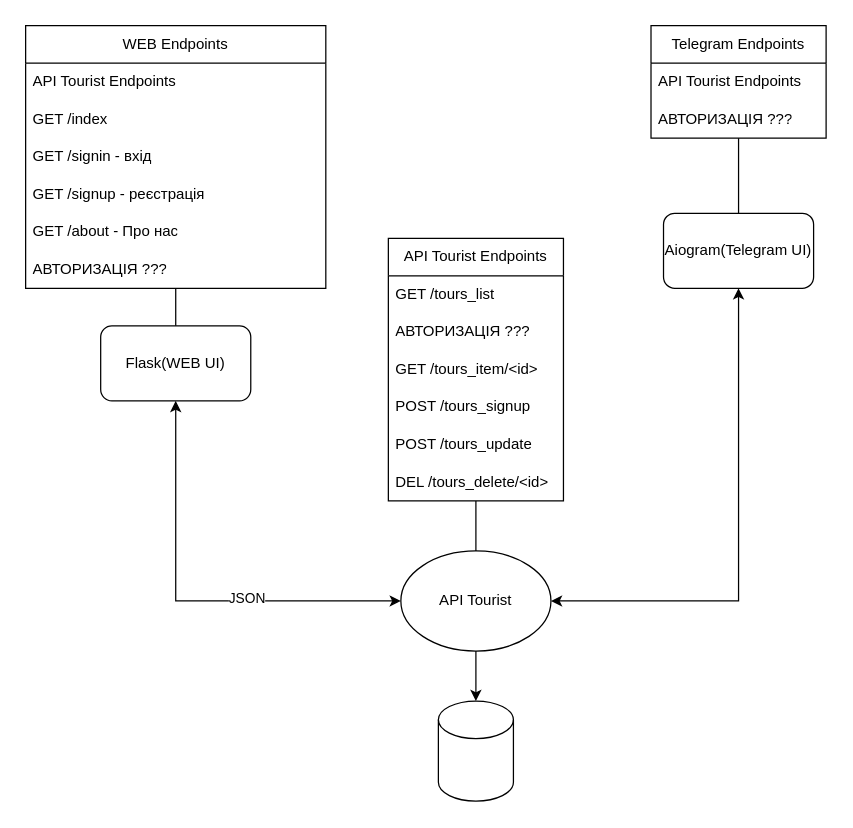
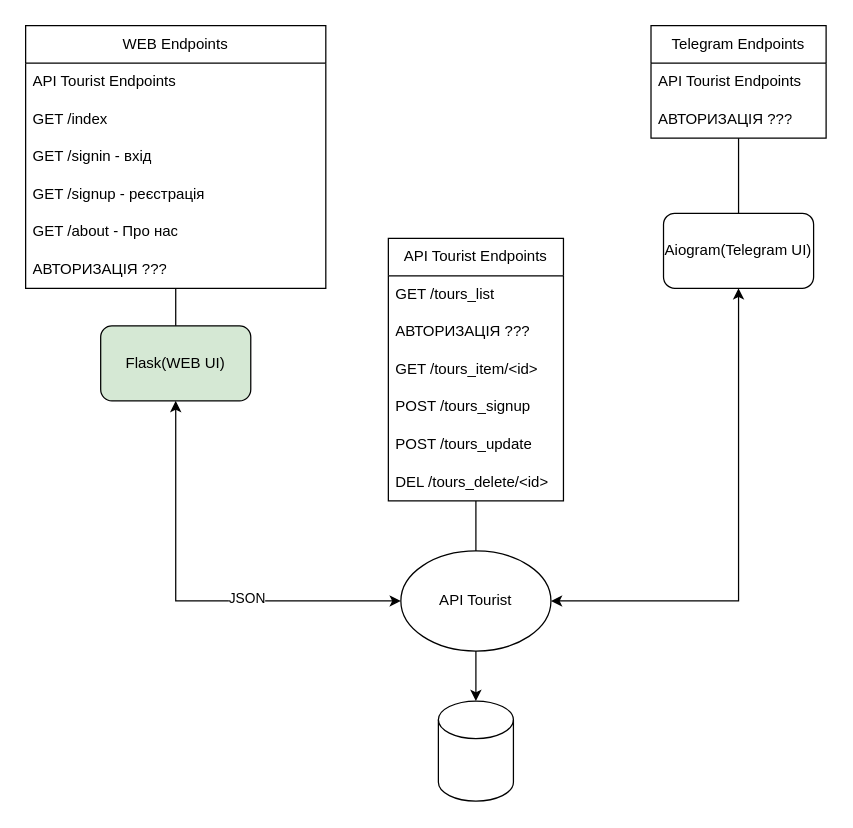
  <mxCell id="0" />
  <mxCell id="1" parent="0" />
  <mxCell id="2" value="" style="shape=cylinder3;whiteSpace=wrap;html=1;boundedLbl=1;backgroundOutline=1;size=15;" vertex="1" parent="1"><mxGeometry x="350" y="560" width="60" height="80" as="geometry" /></mxCell>
  <mxCell id="3" style="edgeStyle=orthogonalEdgeStyle;rounded=0;orthogonalLoop=1;jettySize=auto;html=1;" edge="1" parent="1" source="4" target="2"><mxGeometry relative="1" as="geometry"><Array as="points"><mxPoint x="390" y="610" /></Array></mxGeometry></mxCell>
  <mxCell id="4" value="API Tourist" style="ellipse;whiteSpace=wrap;html=1;" vertex="1" parent="1"><mxGeometry x="320" y="440" width="120" height="80" as="geometry" /></mxCell>
  <mxCell id="5" style="edgeStyle=orthogonalEdgeStyle;rounded=0;orthogonalLoop=1;jettySize=auto;html=1;startArrow=classic;startFill=1;" edge="1" parent="1" source="7" target="4"><mxGeometry relative="1" as="geometry"><Array as="points"><mxPoint x="140" y="480" /></Array></mxGeometry></mxCell>
  <mxCell id="6" value="JSON" style="edgeLabel;html=1;align=center;verticalAlign=middle;resizable=0;points=[];" vertex="1" connectable="0" parent="5"><mxGeometry x="0.271" y="3" relative="1" as="geometry"><mxPoint as="offset" /></mxGeometry></mxCell>
- <mxCell id="7" value="Flask(WEB UI)" style="rounded=1;whiteSpace=wrap;html=1;" vertex="1" parent="1"><mxGeometry x="80" y="260" width="120" height="60" as="geometry" /></mxCell>
+ <mxCell id="7" value="Flask(WEB UI)" style="rounded=1;whiteSpace=wrap;html=1;fillColor=#d5e8d4;" vertex="1" parent="1"><mxGeometry x="80" y="260" width="120" height="60" as="geometry" /></mxCell>
  <mxCell id="8" style="edgeStyle=orthogonalEdgeStyle;rounded=0;orthogonalLoop=1;jettySize=auto;html=1;startArrow=classic;startFill=1;" edge="1" parent="1" source="9" target="4"><mxGeometry relative="1" as="geometry"><Array as="points"><mxPoint x="590" y="480" /></Array></mxGeometry></mxCell>
  <mxCell id="9" value="Aiogram(Telegram UI)" style="rounded=1;whiteSpace=wrap;html=1;" vertex="1" parent="1"><mxGeometry x="530" y="170" width="120" height="60" as="geometry" /></mxCell>
  <mxCell id="10" style="edgeStyle=orthogonalEdgeStyle;rounded=0;orthogonalLoop=1;jettySize=auto;html=1;endArrow=none;endFill=0;" edge="1" parent="1" source="11" target="4"><mxGeometry relative="1" as="geometry"><Array as="points"><mxPoint x="380" y="360" /><mxPoint x="380" y="360" /></Array></mxGeometry></mxCell>
  <mxCell id="11" value="API Tourist Endpoints" style="swimlane;fontStyle=0;childLayout=stackLayout;horizontal=1;startSize=30;horizontalStack=0;resizeParent=1;resizeParentMax=0;resizeLast=0;collapsible=1;marginBottom=0;whiteSpace=wrap;html=1;" vertex="1" parent="1"><mxGeometry x="310" y="190" width="140" height="210" as="geometry" /></mxCell>
  <mxCell id="12" value="GET /tours_list&amp;nbsp;&amp;nbsp;" style="text;strokeColor=none;fillColor=none;align=left;verticalAlign=middle;spacingLeft=4;spacingRight=4;overflow=hidden;points=[[0,0.5],[1,0.5]];portConstraint=eastwest;rotatable=0;whiteSpace=wrap;html=1;" vertex="1" parent="11"><mxGeometry y="30" width="140" height="30" as="geometry" /></mxCell>
  <mxCell id="13" value="АВТОРИЗАЦІЯ ???" style="text;strokeColor=none;fillColor=none;align=left;verticalAlign=middle;spacingLeft=4;spacingRight=4;overflow=hidden;points=[[0,0.5],[1,0.5]];portConstraint=eastwest;rotatable=0;whiteSpace=wrap;html=1;" vertex="1" parent="11"><mxGeometry y="60" width="140" height="30" as="geometry" /></mxCell>
  <mxCell id="14" value="GET /tours_item/&amp;lt;id&amp;gt;&amp;nbsp;&amp;nbsp;" style="text;strokeColor=none;fillColor=none;align=left;verticalAlign=middle;spacingLeft=4;spacingRight=4;overflow=hidden;points=[[0,0.5],[1,0.5]];portConstraint=eastwest;rotatable=0;whiteSpace=wrap;html=1;" vertex="1" parent="11"><mxGeometry y="90" width="140" height="30" as="geometry" /></mxCell>
  <mxCell id="15" value="POST /tours_signup" style="text;strokeColor=none;fillColor=none;align=left;verticalAlign=middle;spacingLeft=4;spacingRight=4;overflow=hidden;points=[[0,0.5],[1,0.5]];portConstraint=eastwest;rotatable=0;whiteSpace=wrap;html=1;" vertex="1" parent="11"><mxGeometry y="120" width="140" height="30" as="geometry" /></mxCell>
  <mxCell id="16" value="POST /tours_update" style="text;strokeColor=none;fillColor=none;align=left;verticalAlign=middle;spacingLeft=4;spacingRight=4;overflow=hidden;points=[[0,0.5],[1,0.5]];portConstraint=eastwest;rotatable=0;whiteSpace=wrap;html=1;" vertex="1" parent="11"><mxGeometry y="150" width="140" height="30" as="geometry" /></mxCell>
  <mxCell id="17" value="DEL /tours_delete/&amp;lt;id&amp;gt;" style="text;strokeColor=none;fillColor=none;align=left;verticalAlign=middle;spacingLeft=4;spacingRight=4;overflow=hidden;points=[[0,0.5],[1,0.5]];portConstraint=eastwest;rotatable=0;whiteSpace=wrap;html=1;" vertex="1" parent="11"><mxGeometry y="180" width="140" height="30" as="geometry" /></mxCell>
  <mxCell id="18" style="edgeStyle=orthogonalEdgeStyle;rounded=0;orthogonalLoop=1;jettySize=auto;html=1;endArrow=none;endFill=0;" edge="1" parent="1" source="19" target="7"><mxGeometry relative="1" as="geometry" /></mxCell>
  <mxCell id="19" value="WEB Endpoints" style="swimlane;fontStyle=0;childLayout=stackLayout;horizontal=1;startSize=30;horizontalStack=0;resizeParent=1;resizeParentMax=0;resizeLast=0;collapsible=1;marginBottom=0;whiteSpace=wrap;html=1;" vertex="1" parent="1"><mxGeometry x="20" y="20" width="240" height="210" as="geometry" /></mxCell>
  <mxCell id="20" value="&lt;span style=&quot;text-align: center;&quot;&gt;API Tourist Endpoints&lt;/span&gt;" style="text;strokeColor=none;fillColor=none;align=left;verticalAlign=middle;spacingLeft=4;spacingRight=4;overflow=hidden;points=[[0,0.5],[1,0.5]];portConstraint=eastwest;rotatable=0;whiteSpace=wrap;html=1;" vertex="1" parent="19"><mxGeometry y="30" width="240" height="30" as="geometry" /></mxCell>
  <mxCell id="21" value="GET /index" style="text;strokeColor=none;fillColor=none;align=left;verticalAlign=middle;spacingLeft=4;spacingRight=4;overflow=hidden;points=[[0,0.5],[1,0.5]];portConstraint=eastwest;rotatable=0;whiteSpace=wrap;html=1;" vertex="1" parent="19"><mxGeometry y="60" width="240" height="30" as="geometry" /></mxCell>
  <mxCell id="22" value="GET /signin - вхід" style="text;strokeColor=none;fillColor=none;align=left;verticalAlign=middle;spacingLeft=4;spacingRight=4;overflow=hidden;points=[[0,0.5],[1,0.5]];portConstraint=eastwest;rotatable=0;whiteSpace=wrap;html=1;" vertex="1" parent="19"><mxGeometry y="90" width="240" height="30" as="geometry" /></mxCell>
  <mxCell id="23" value="GET /signup - реєстрація" style="text;strokeColor=none;fillColor=none;align=left;verticalAlign=middle;spacingLeft=4;spacingRight=4;overflow=hidden;points=[[0,0.5],[1,0.5]];portConstraint=eastwest;rotatable=0;whiteSpace=wrap;html=1;" vertex="1" parent="19"><mxGeometry y="120" width="240" height="30" as="geometry" /></mxCell>
  <mxCell id="24" value="GET /about - Про нас" style="text;strokeColor=none;fillColor=none;align=left;verticalAlign=middle;spacingLeft=4;spacingRight=4;overflow=hidden;points=[[0,0.5],[1,0.5]];portConstraint=eastwest;rotatable=0;whiteSpace=wrap;html=1;" vertex="1" parent="19"><mxGeometry y="150" width="240" height="30" as="geometry" /></mxCell>
  <mxCell id="25" value="АВТОРИЗАЦІЯ ???" style="text;strokeColor=none;fillColor=none;align=left;verticalAlign=middle;spacingLeft=4;spacingRight=4;overflow=hidden;points=[[0,0.5],[1,0.5]];portConstraint=eastwest;rotatable=0;whiteSpace=wrap;html=1;" vertex="1" parent="19"><mxGeometry y="180" width="240" height="30" as="geometry" /></mxCell>
  <mxCell id="26" style="edgeStyle=orthogonalEdgeStyle;rounded=0;orthogonalLoop=1;jettySize=auto;html=1;endArrow=none;endFill=0;" edge="1" parent="1" source="27" target="9"><mxGeometry relative="1" as="geometry" /></mxCell>
  <mxCell id="27" value="Telegram Endpoints" style="swimlane;fontStyle=0;childLayout=stackLayout;horizontal=1;startSize=30;horizontalStack=0;resizeParent=1;resizeParentMax=0;resizeLast=0;collapsible=1;marginBottom=0;whiteSpace=wrap;html=1;" vertex="1" parent="1"><mxGeometry x="520" y="20" width="140" height="90" as="geometry" /></mxCell>
  <mxCell id="28" value="API Tourist Endpoints" style="text;strokeColor=none;fillColor=none;align=left;verticalAlign=middle;spacingLeft=4;spacingRight=4;overflow=hidden;points=[[0,0.5],[1,0.5]];portConstraint=eastwest;rotatable=0;whiteSpace=wrap;html=1;" vertex="1" parent="27"><mxGeometry y="30" width="140" height="30" as="geometry" /></mxCell>
  <mxCell id="29" value="АВТОРИЗАЦІЯ ???" style="text;strokeColor=none;fillColor=none;align=left;verticalAlign=middle;spacingLeft=4;spacingRight=4;overflow=hidden;points=[[0,0.5],[1,0.5]];portConstraint=eastwest;rotatable=0;whiteSpace=wrap;html=1;" vertex="1" parent="27"><mxGeometry y="60" width="140" height="30" as="geometry" /></mxCell>
